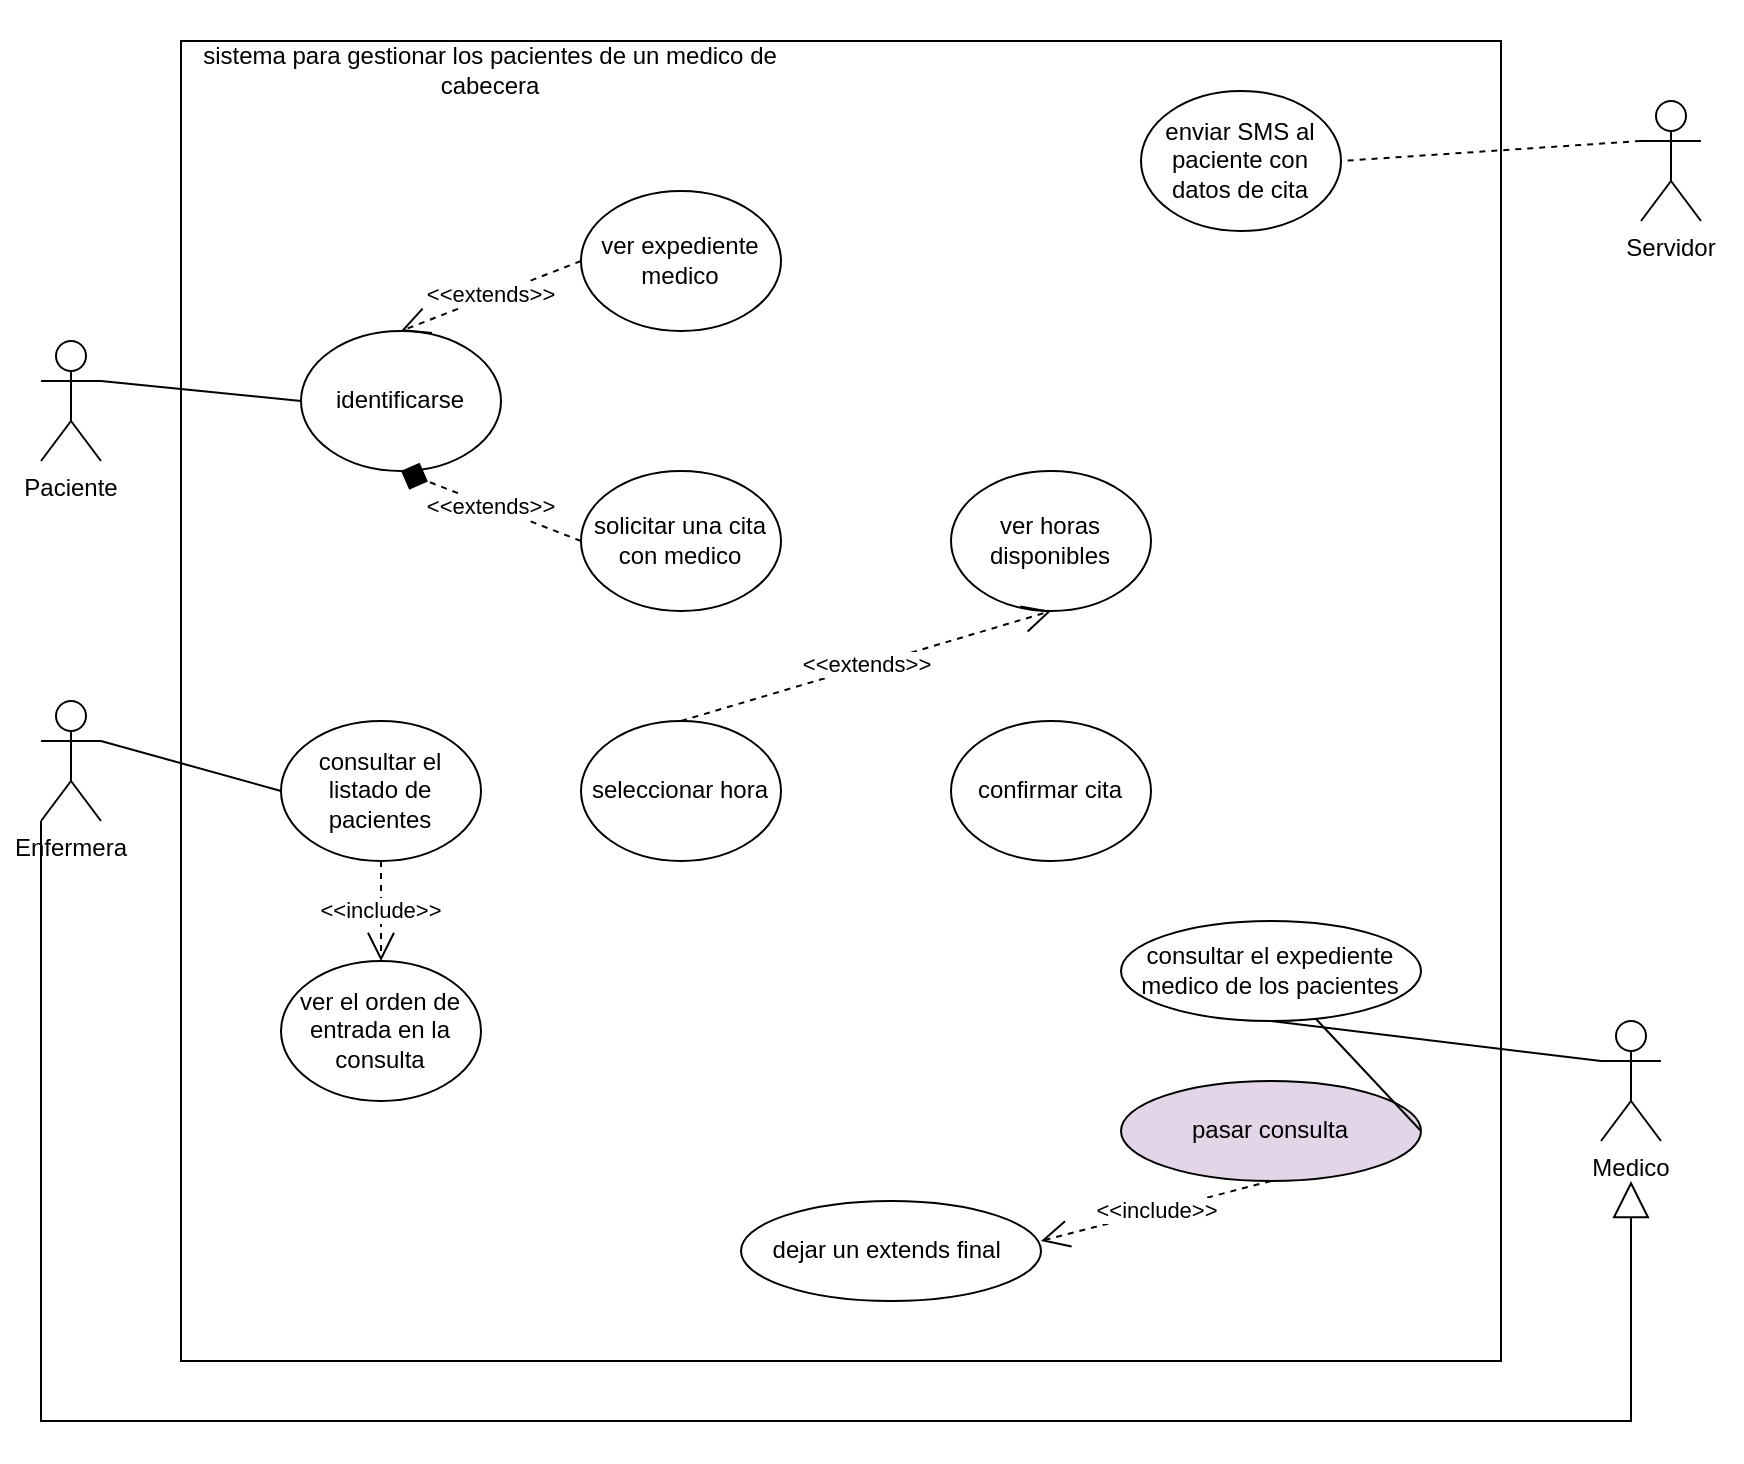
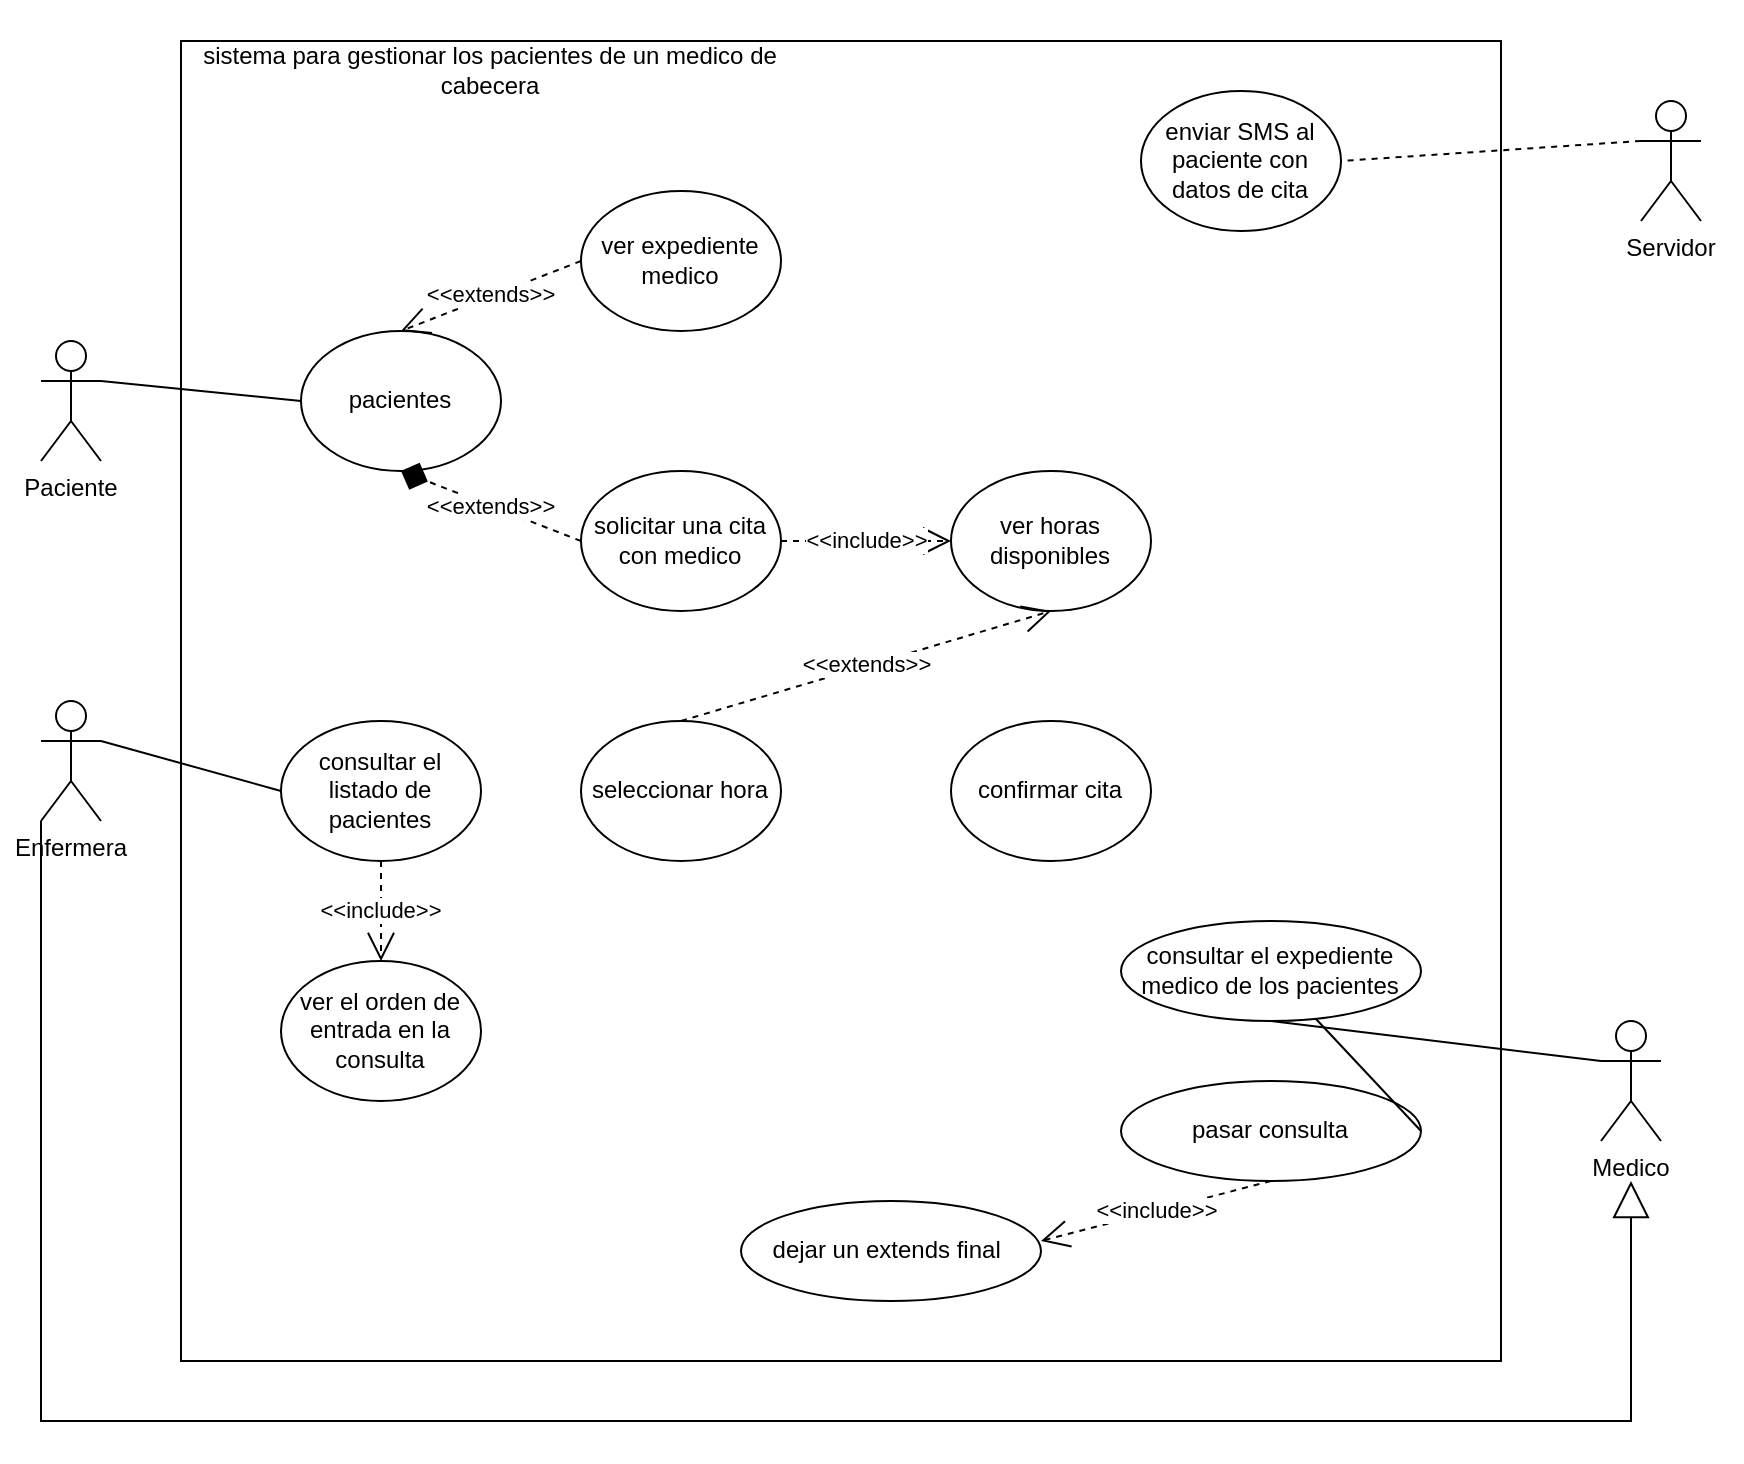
  <mxCell id="0" />
  <mxCell id="1" parent="0" />
  <mxCell id="2" value="" style="rounded=0;whiteSpace=wrap;html=1;" vertex="1" parent="1"><mxGeometry x="90" y="20" width="660" height="660" as="geometry" /></mxCell>
  <mxCell id="3" value="sistema para gestionar los pacientes de un medico de cabecera" style="text;html=1;strokeColor=none;fillColor=none;align=center;verticalAlign=middle;whiteSpace=wrap;rounded=0;" vertex="1" parent="1"><mxGeometry x="90" y="20" width="310" height="30" as="geometry" /></mxCell>
  <mxCell id="4" value="Paciente" style="shape=umlActor;verticalLabelPosition=bottom;verticalAlign=top;html=1;outlineConnect=0;" vertex="1" parent="1"><mxGeometry x="20" y="170" width="30" height="60" as="geometry" /></mxCell>
- <mxCell id="5" value="identificarse" style="ellipse;whiteSpace=wrap;html=1;" vertex="1" parent="1"><mxGeometry x="150" y="165" width="100" height="70" as="geometry" /></mxCell>
+ <mxCell id="5" value="pacientes" style="ellipse;whiteSpace=wrap;html=1;" vertex="1" parent="1"><mxGeometry x="150" y="165" width="100" height="70" as="geometry" /></mxCell>
  <mxCell id="6" value="ver expediente medico" style="ellipse;whiteSpace=wrap;html=1;" vertex="1" parent="1"><mxGeometry x="290" y="95" width="100" height="70" as="geometry" /></mxCell>
  <mxCell id="7" value="solicitar una cita con medico" style="ellipse;whiteSpace=wrap;html=1;" vertex="1" parent="1"><mxGeometry x="290" y="235" width="100" height="70" as="geometry" /></mxCell>
  <mxCell id="8" value="ver horas disponibles" style="ellipse;whiteSpace=wrap;html=1;" vertex="1" parent="1"><mxGeometry x="475" y="235" width="100" height="70" as="geometry" /></mxCell>
  <mxCell id="9" value="seleccionar hora" style="ellipse;whiteSpace=wrap;html=1;" vertex="1" parent="1"><mxGeometry x="290" y="360" width="100" height="70" as="geometry" /></mxCell>
  <mxCell id="10" value="confirmar cita" style="ellipse;whiteSpace=wrap;html=1;" vertex="1" parent="1"><mxGeometry x="475" y="360" width="100" height="70" as="geometry" /></mxCell>
  <mxCell id="11" value="Servidor" style="shape=umlActor;verticalLabelPosition=bottom;verticalAlign=top;html=1;outlineConnect=0;" vertex="1" parent="1"><mxGeometry x="820" y="50" width="30" height="60" as="geometry" /></mxCell>
  <mxCell id="12" value="enviar SMS al paciente con datos de cita" style="ellipse;whiteSpace=wrap;html=1;" vertex="1" parent="1"><mxGeometry x="570" y="45" width="100" height="70" as="geometry" /></mxCell>
  <mxCell id="13" value="" style="endArrow=none;html=1;rounded=0;entryX=1;entryY=0.5;entryDx=0;entryDy=0;exitX=0;exitY=0.333;exitDx=0;exitDy=0;exitPerimeter=0;dashed=1;" edge="1" parent="1" source="11" target="12"><mxGeometry width="50" height="50" relative="1" as="geometry"><mxPoint x="600" y="310" as="sourcePoint" /><mxPoint x="650" y="260" as="targetPoint" /></mxGeometry></mxCell>
  <mxCell id="14" value="" style="endArrow=none;html=1;rounded=0;exitX=1;exitY=0.333;exitDx=0;exitDy=0;exitPerimeter=0;entryX=0;entryY=0.5;entryDx=0;entryDy=0;" edge="1" parent="1" source="4" target="5"><mxGeometry width="50" height="50" relative="1" as="geometry"><mxPoint x="190" y="310" as="sourcePoint" /><mxPoint x="240" y="260" as="targetPoint" /></mxGeometry></mxCell>
  <mxCell id="15" value="&amp;lt;&amp;lt;extends&amp;gt;&amp;gt;" style="endArrow=open;endSize=12;dashed=1;html=1;rounded=0;exitX=0;exitY=0.5;exitDx=0;exitDy=0;entryX=0.5;entryY=0;entryDx=0;entryDy=0;" edge="1" parent="1" source="6" target="5"><mxGeometry x="0.001" width="160" relative="1" as="geometry"><mxPoint x="220" y="200" as="sourcePoint" /><mxPoint x="380" y="200" as="targetPoint" /><mxPoint as="offset" /></mxGeometry></mxCell>
  <mxCell id="16" value="&amp;lt;&amp;lt;extends&amp;gt;&amp;gt;" style="endArrow=diamond;endSize=12;dashed=1;html=1;rounded=0;exitX=0;exitY=0.5;exitDx=0;exitDy=0;entryX=0.5;entryY=1;entryDx=0;entryDy=0;" edge="1" parent="1" source="7" target="5"><mxGeometry x="0.001" width="160" relative="1" as="geometry"><mxPoint x="300" y="140" as="sourcePoint" /><mxPoint x="210" y="175" as="targetPoint" /><mxPoint as="offset" /></mxGeometry></mxCell>
+ <mxCell id="17" value="&amp;lt;&amp;lt;include&amp;gt;&amp;gt;" style="endArrow=open;endSize=12;dashed=1;html=1;rounded=0;exitX=1;exitY=0.5;exitDx=0;exitDy=0;entryX=0;entryY=0.5;entryDx=0;entryDy=0;" edge="1" parent="1" source="7" target="8"><mxGeometry width="160" relative="1" as="geometry"><mxPoint x="220" y="200" as="sourcePoint" /><mxPoint x="380" y="200" as="targetPoint" /></mxGeometry></mxCell>
  <mxCell id="18" value="&amp;lt;&amp;lt;extends&amp;gt;&amp;gt;" style="endArrow=open;endSize=12;dashed=1;html=1;rounded=0;exitX=0.5;exitY=0;exitDx=0;exitDy=0;entryX=0.5;entryY=1;entryDx=0;entryDy=0;" edge="1" parent="1" source="9" target="8"><mxGeometry x="0.001" width="160" relative="1" as="geometry"><mxPoint x="300" y="280" as="sourcePoint" /><mxPoint x="210" y="245" as="targetPoint" /><mxPoint as="offset" /></mxGeometry></mxCell>
  <mxCell id="19" value="Enfermera" style="shape=umlActor;verticalLabelPosition=bottom;verticalAlign=top;html=1;outlineConnect=0;" vertex="1" parent="1"><mxGeometry x="20" y="350" width="30" height="60" as="geometry" /></mxCell>
  <mxCell id="20" value="consultar el listado de pacientes" style="ellipse;whiteSpace=wrap;html=1;" vertex="1" parent="1"><mxGeometry x="140" y="360" width="100" height="70" as="geometry" /></mxCell>
  <mxCell id="21" value="ver el orden de entrada en la consulta" style="ellipse;whiteSpace=wrap;html=1;" vertex="1" parent="1"><mxGeometry x="140" y="480" width="100" height="70" as="geometry" /></mxCell>
  <mxCell id="22" value="" style="endArrow=none;html=1;rounded=0;entryX=1;entryY=0.333;entryDx=0;entryDy=0;entryPerimeter=0;exitX=0;exitY=0.5;exitDx=0;exitDy=0;" edge="1" parent="1" source="20" target="19"><mxGeometry width="50" height="50" relative="1" as="geometry"><mxPoint x="70" y="490" as="sourcePoint" /><mxPoint x="120" y="440" as="targetPoint" /></mxGeometry></mxCell>
  <mxCell id="23" value="&amp;lt;&amp;lt;include&amp;gt;&amp;gt;" style="endArrow=open;endSize=12;dashed=1;html=1;rounded=0;exitX=0.5;exitY=1;exitDx=0;exitDy=0;entryX=0.5;entryY=0;entryDx=0;entryDy=0;" edge="1" parent="1" source="20" target="21"><mxGeometry width="160" relative="1" as="geometry"><mxPoint x="20" y="470" as="sourcePoint" /><mxPoint x="180" y="470" as="targetPoint" /></mxGeometry></mxCell>
  <mxCell id="24" value="Medico" style="shape=umlActor;verticalLabelPosition=bottom;verticalAlign=top;html=1;" vertex="1" parent="1"><mxGeometry x="800" y="510" width="30" height="60" as="geometry" /></mxCell>
  <mxCell id="25" value="consultar el expediente medico de los pacientes" style="ellipse;whiteSpace=wrap;html=1;" vertex="1" parent="1"><mxGeometry x="560" y="460" width="150" height="50" as="geometry" /></mxCell>
  <mxCell id="26" value="" style="endArrow=block;endSize=16;endFill=0;html=1;rounded=0;exitX=0;exitY=1;exitDx=0;exitDy=0;exitPerimeter=0;" edge="1" parent="1" source="19"><mxGeometry width="160" relative="1" as="geometry"><mxPoint x="410" y="480" as="sourcePoint" /><mxPoint x="815" y="590" as="targetPoint" /><Array as="points"><mxPoint x="20" y="710" /><mxPoint x="815" y="710" /></Array></mxGeometry></mxCell>
  <mxCell id="27" value="dejar un extends final&amp;nbsp;" style="ellipse;whiteSpace=wrap;html=1;" vertex="1" parent="1"><mxGeometry x="370" y="600" width="150" height="50" as="geometry" /></mxCell>
- <mxCell id="28" value="pasar consulta" style="ellipse;whiteSpace=wrap;html=1;fillColor=#e1d5e7;" vertex="1" parent="1"><mxGeometry x="560" y="540" width="150" height="50" as="geometry" /></mxCell>
+ <mxCell id="28" value="pasar consulta" style="ellipse;whiteSpace=wrap;html=1;" vertex="1" parent="1"><mxGeometry x="560" y="540" width="150" height="50" as="geometry" /></mxCell>
  <mxCell id="29" value="&amp;lt;&amp;lt;include&amp;gt;&amp;gt;" style="endArrow=open;endSize=12;dashed=1;html=1;rounded=0;exitX=0.5;exitY=1;exitDx=0;exitDy=0;" edge="1" parent="1" source="28"><mxGeometry width="160" relative="1" as="geometry"><mxPoint x="400" y="620" as="sourcePoint" /><mxPoint x="520" y="620" as="targetPoint" /></mxGeometry></mxCell>
  <mxCell id="30" value="" style="endArrow=none;html=1;rounded=0;exitX=1;exitY=0.5;exitDx=0;exitDy=0;" edge="1" parent="1" source="28" target="25"><mxGeometry width="50" height="50" relative="1" as="geometry"><mxPoint x="450" y="650" as="sourcePoint" /><mxPoint x="500" y="600" as="targetPoint" /></mxGeometry></mxCell>
  <mxCell id="31" value="" style="endArrow=none;html=1;rounded=0;exitX=0.5;exitY=1;exitDx=0;exitDy=0;" edge="1" parent="1" source="25"><mxGeometry width="50" height="50" relative="1" as="geometry"><mxPoint x="720" y="575" as="sourcePoint" /><mxPoint x="800" y="530" as="targetPoint" /></mxGeometry></mxCell>
